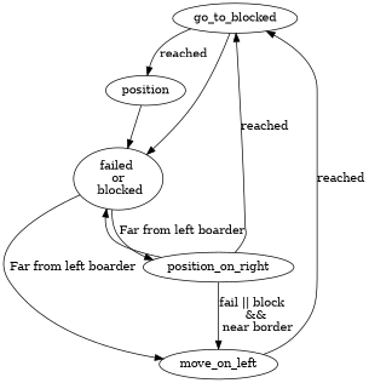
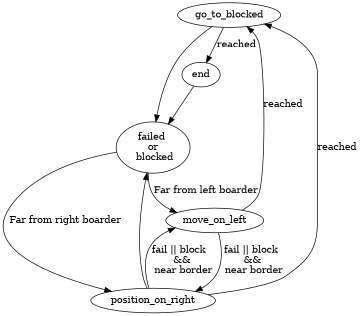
  digraph {
    n1 [label=go_to_blocked]
-   end [label=position]
+   end
    "failed \n or \n blocked"
    move_on_left
    n5 [label=position_on_right]
    n1 -> end [label=reached]
    n1 -> "failed \n or \n blocked"
    end -> "failed \n or \n blocked"
    "failed \n or \n blocked" -> move_on_left [label="Far from left boarder"]
-   "failed \n or \n blocked" -> n5 [label="Far from left boarder"]
+   "failed \n or \n blocked" -> n5 [label="Far from right boarder"]
    move_on_left -> n1 [label=reached]
+   move_on_left -> n5 [label="fail || block \n&&\n near border"]
    n5 -> n1 [label=reached]
    n5 -> "failed \n or \n blocked"
    n5 -> move_on_left [label="fail || block  \n&&\n near border"]
  }
